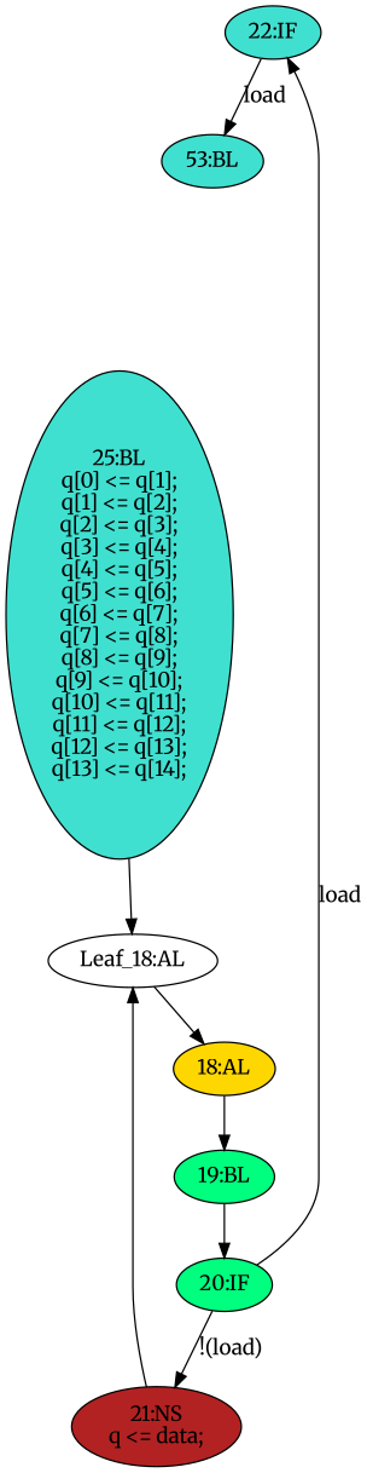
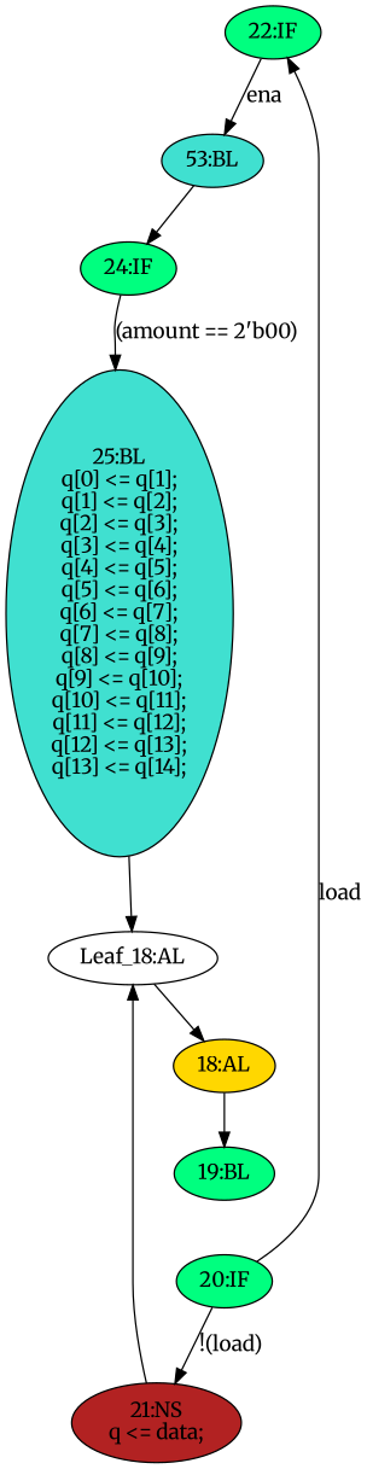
  strict digraph {
    fontname=Merriweather
    node [fillcolor=springgreen fontname=Merriweather statements="[]" style=filled typ=IfStatement]
    edge [cond="[]" fontname=Merriweather lineno=None]
-   n1 [ast="<pyverilog.vparser.ast.IfStatement object at 0x7fef3b04e550>" fillcolor=turquoise label="22:IF"]
+   n1 [ast="<pyverilog.vparser.ast.IfStatement object at 0x7fef3b04e550>" label="22:IF"]
    n2 [ast="<pyverilog.vparser.ast.Block object at 0x7fef3b04ecd0>" fillcolor=turquoise label="53:BL" typ=Block]
+   n3 [ast="<pyverilog.vparser.ast.IfStatement object at 0x7fef3b0b1390>" label="24:IF"]
    n4 [ast="<pyverilog.vparser.ast.Block object at 0x7fef3a5bb610>" fillcolor=turquoise label="25:BL\nq[0] <= q[1];\nq[1] <= q[2];\nq[2] <= q[3];\nq[3] <= q[4];\nq[4] <= q[5];\nq[5] <= q[6];\nq[6] <= q[7];\nq[7] <= q[8];\nq[8] <= q[9];\nq[9] <= q[10];\nq[10] <= q[11];\nq[11] <= q[12];\nq[12] <= q[13];\nq[13] <= q[14];" statements="[<pyverilog.vparser.ast.NonblockingSubstitution object at 0x7fef3b0a6650>, <pyverilog.vparser.ast.NonblockingSubstitution object at 0x7fef3b0a6350>, <pyverilog.vparser.ast.NonblockingSubstitution object at 0x7fef3b120fd0>, <pyverilog.vparser.ast.NonblockingSubstitution object at 0x7fef3b120e50>, <pyverilog.vparser.ast.NonblockingSubstitution object at 0x7fef3ad18cd0>, <pyverilog.vparser.ast.NonblockingSubstitution object at 0x7fef3ad18a50>, <pyverilog.vparser.ast.NonblockingSubstitution object at 0x7fef3ad18fd0>, <pyverilog.vparser.ast.NonblockingSubstitution object at 0x7fef3ad18550>, <pyverilog.vparser.ast.NonblockingSubstitution object at 0x7fef3ad18ed0>, <pyverilog.vparser.ast.NonblockingSubstitution object at 0x7fef3ad18e90>, <pyverilog.vparser.ast.NonblockingSubstitution object at 0x7fef3a5bb150>, <pyverilog.vparser.ast.NonblockingSubstitution object at 0x7fef3a5bb390>, <pyverilog.vparser.ast.NonblockingSubstitution object at 0x7fef3a5bb5d0>, <pyverilog.vparser.ast.NonblockingSubstitution object at 0x7fef3a5bb810>]" typ=Block]
    n5 [ast="<pyverilog.vparser.ast.Block object at 0x7fef3b1350d0>" label="19:BL" typ=Block]
    n6 [ast="<pyverilog.vparser.ast.IfStatement object at 0x7fef3b0a3e10>" label="20:IF"]
    n7 [ast="<pyverilog.vparser.ast.NonblockingSubstitution object at 0x7fef3b0a3610>" fillcolor=firebrick label="21:NS\nq <= data;" statements="[<pyverilog.vparser.ast.NonblockingSubstitution object at 0x7fef3b0a3610>]" typ=NonblockingSubstitution]
    n8 [def_var="['q']" label="Leaf_18:AL" fillcolor="" statements="" style="" typ=""]
    n9 [ast="<pyverilog.vparser.ast.Always object at 0x7fef3b0b71d0>" clk_sens=True fillcolor=gold label="18:AL" sens="['clk']" typ=Always use_var="['load', 'ena', 'amount', 'data', 'q']"]
-   n1 -> n2 [cond="['ena']" label=load lineno=22]
+   n1 -> n2 [cond="['ena']" label=ena lineno=22]
+   n2 -> n3
+   n3 -> n4 [cond="['amount']" label="(amount == 2'b00)" lineno=24]
    n4 -> n8
-   n5 -> n6
    n6 -> n1 [cond="['load']" label=load lineno=20]
    n6 -> n7 [cond="['load']" label="!(load)" lineno=20]
    n7 -> n8
    n8 -> n9 [cond="" lineno=""]
    n9 -> n5
  }
